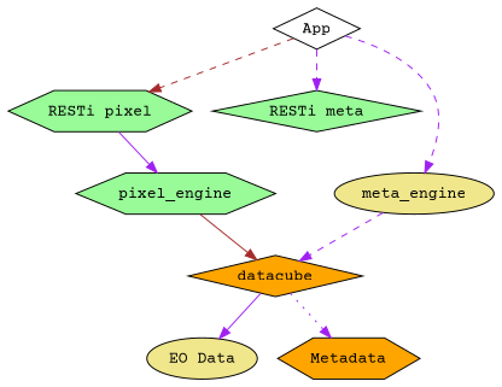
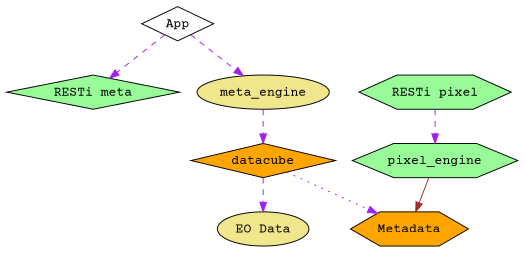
  digraph {
    fontname="Courier Prime"
    node [fillcolor=palegreen fontname="Courier Prime" shape=diamond style=filled]
    edge [color=purple fontname="Courier Prime" style=dashed]
    n1 [fillcolor=white label=App]
    n2 [label="RESTi pixel" shape=hexagon]
    n3 [label="RESTi meta"]
    n4 [fillcolor=khaki label=meta_engine shape=ellipse]
    n5 [label=pixel_engine shape=hexagon]
    n6 [fillcolor=orange label=datacube]
    n7 [fillcolor=khaki label="EO Data" shape=ellipse]
    n8 [fillcolor=orange label=Metadata shape=hexagon]
-   n1 -> n2 [color=brown]
    n1 -> n3
    n1 -> n4
-   n2 -> n5 [style=solid]
+   n2 -> n5
    n4 -> n6
-   n5 -> n6 [color=brown style=solid]
-   n6 -> n7 [style=solid]
+   n5 -> n8 [color=brown style=solid]
+   n6 -> n7
    n6 -> n8 [style=dotted]
  }
